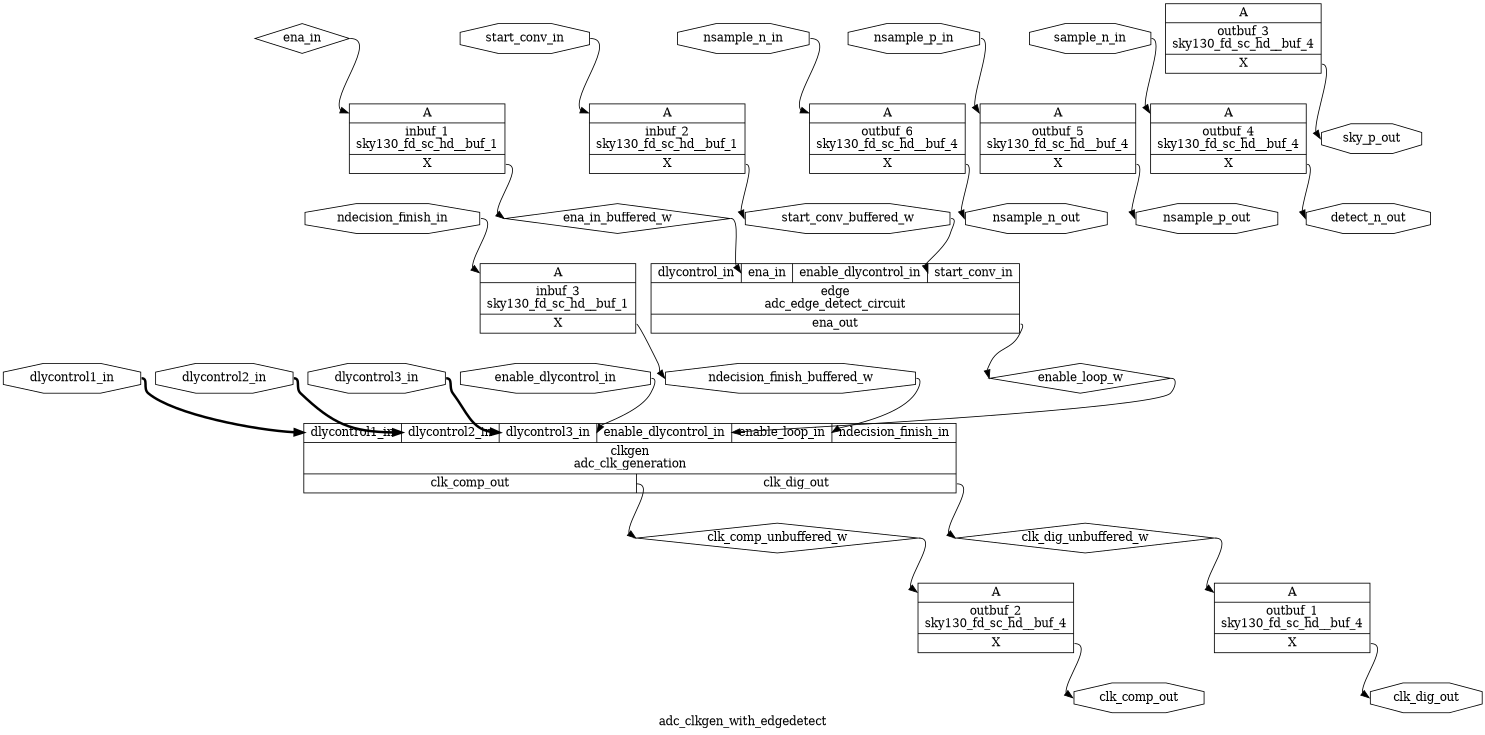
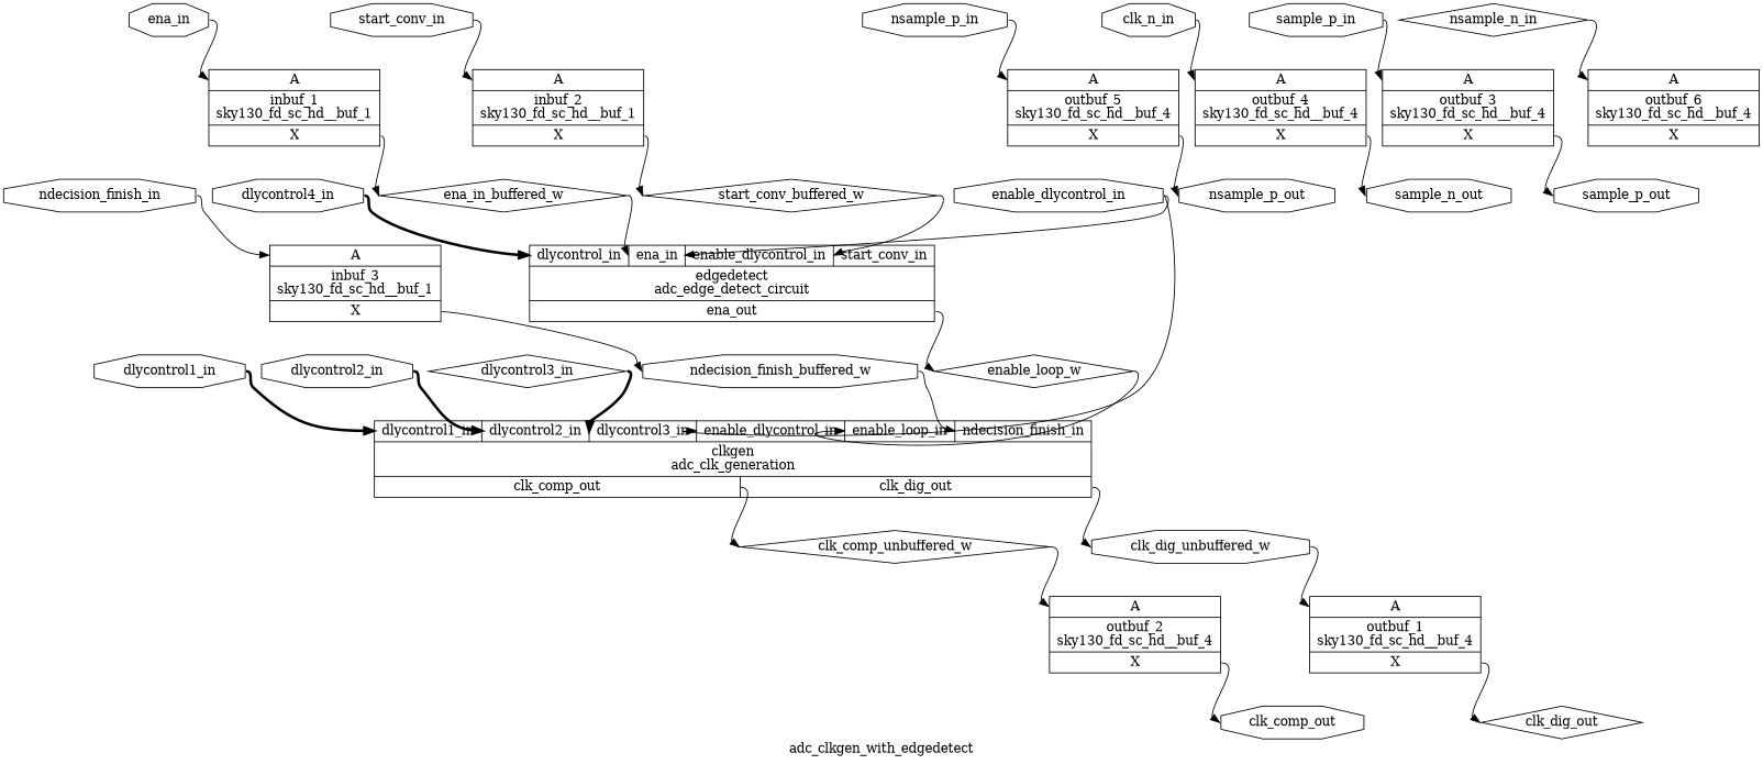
  digraph {
    label=adc_clkgen_with_edgedetect
    rankdir=TB
    remincross=true
    node [color=black fontcolor=black shape=octagon]
    edge [color=black headport=w tailport=e]
    n1 [label=clk_comp_unbuffered_w shape=diamond]
    n2 [label="{{<p30> A}|outbuf_2\nsky130_fd_sc_hd__buf_4|{<p31> X}}" shape=record color="" fontcolor=""]
    n3 [label=clk_comp_out]
-   n4 [label=clk_dig_unbuffered_w shape=diamond]
+   n4 [label=clk_dig_unbuffered_w]
    n5 [label="{{<p30> A}|outbuf_1\nsky130_fd_sc_hd__buf_4|{<p31> X}}" shape=record color="" fontcolor=""]
-   n6 [label=clk_dig_out]
+   n6 [label=clk_dig_out shape=diamond]
    n7 [label=ndecision_finish_buffered_w]
    n8 [label="{{<p18> dlycontrol1_in|<p17> dlycontrol2_in|<p16> dlycontrol3_in|<p19> enable_dlycontrol_in|<p25> enable_loop_in|<p22> ndecision_finish_in}|clkgen\nadc_clk_generation|{<p20> clk_comp_out|<p21> clk_dig_out}}" shape=record color="" fontcolor=""]
-   n9 [label=start_conv_buffered_w]
-   n10 [label="{{<p27> dlycontrol_in|<p24> ena_in|<p19> enable_dlycontrol_in|<p23> start_conv_in}|edge\nadc_edge_detect_circuit|{<p28> ena_out}}" shape=record color="" fontcolor=""]
+   n9 [label=start_conv_buffered_w shape=diamond]
+   n10 [label="{{<p27> dlycontrol_in|<p24> ena_in|<p19> enable_dlycontrol_in|<p23> start_conv_in}|edgedetect\nadc_edge_detect_circuit|{<p28> ena_out}}" shape=record color="" fontcolor=""]
    n11 [label=enable_loop_w shape=diamond]
    n12 [label=ena_in_buffered_w shape=diamond]
-   n13 [label=nsample_n_out]
    n14 [label=nsample_p_out]
-   n15 [label=detect_n_out]
-   n16 [label=sky_p_out]
-   n17 [label=nsample_n_in]
+   n15 [label=sample_n_out]
+   n16 [label=sample_p_out]
+   n17 [label=nsample_n_in shape=diamond]
    n18 [label="{{<p30> A}|outbuf_6\nsky130_fd_sc_hd__buf_4|{<p31> X}}" shape=record color="" fontcolor=""]
    n19 [label=nsample_p_in]
    n20 [label="{{<p30> A}|outbuf_5\nsky130_fd_sc_hd__buf_4|{<p31> X}}" shape=record color="" fontcolor=""]
-   n21 [label=sample_n_in]
+   n21 [label=clk_n_in]
    n22 [label="{{<p30> A}|outbuf_4\nsky130_fd_sc_hd__buf_4|{<p31> X}}" shape=record color="" fontcolor=""]
+   n23 [label=sample_p_in]
    n24 [label="{{<p30> A}|outbuf_3\nsky130_fd_sc_hd__buf_4|{<p31> X}}" shape=record color="" fontcolor=""]
-   n26 [label=dlycontrol3_in]
+   n25 [label=dlycontrol4_in]
+   n26 [label=dlycontrol3_in shape=diamond]
    n27 [label=dlycontrol2_in]
    n28 [label=dlycontrol1_in]
    n29 [label=enable_dlycontrol_in]
    n30 [label=ndecision_finish_in]
    n31 [label="{{<p30> A}|inbuf_3\nsky130_fd_sc_hd__buf_1|{<p31> X}}" shape=record color="" fontcolor=""]
    n32 [label=start_conv_in]
    n33 [label="{{<p30> A}|inbuf_2\nsky130_fd_sc_hd__buf_1|{<p31> X}}" shape=record color="" fontcolor=""]
-   n34 [label=ena_in shape=diamond]
+   n34 [label=ena_in]
    n35 [label="{{<p30> A}|inbuf_1\nsky130_fd_sc_hd__buf_1|{<p31> X}}" shape=record color="" fontcolor=""]
    n1 -> n2 [headport="p30:w"]
    n2 -> n3 [tailport="p31:e"]
    n4 -> n5 [headport="p30:w"]
    n5 -> n6 [tailport="p31:e"]
    n7 -> n8 [headport="p22:w"]
    n8 -> n1 [tailport="p20:e"]
    n8 -> n4 [tailport="p21:e"]
    n9 -> n10 [headport="p23:w"]
    n10 -> n11 [tailport="p28:e"]
    n11 -> n8 [headport="p25:w"]
    n12 -> n10 [headport="p24:w"]
    n17 -> n18 [headport="p30:w"]
-   n18 -> n13 [tailport="p31:e"]
    n19 -> n20 [headport="p30:w"]
    n20 -> n14 [tailport="p31:e"]
    n21 -> n22 [headport="p30:w"]
    n22 -> n15 [tailport="p31:e"]
+   n23 -> n24 [headport="p30:w"]
    n24 -> n16 [tailport="p31:e"]
+   n25 -> n10 [headport="p27:w" style="setlinewidth(3)"]
    n26 -> n8 [headport="p16:w" style="setlinewidth(3)"]
    n27 -> n8 [headport="p17:w" style="setlinewidth(3)"]
    n28 -> n8 [headport="p18:w" style="setlinewidth(3)"]
    n29 -> n8 [headport="p19:w"]
+   n29 -> n10 [headport="p19:w"]
    n30 -> n31 [headport="p30:w"]
    n31 -> n7 [tailport="p31:e"]
    n32 -> n33 [headport="p30:w"]
    n33 -> n9 [tailport="p31:e"]
    n34 -> n35 [headport="p30:w"]
    n35 -> n12 [tailport="p31:e"]
  }
